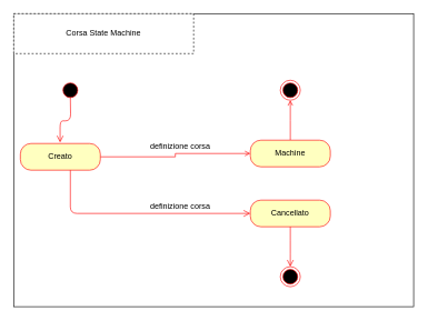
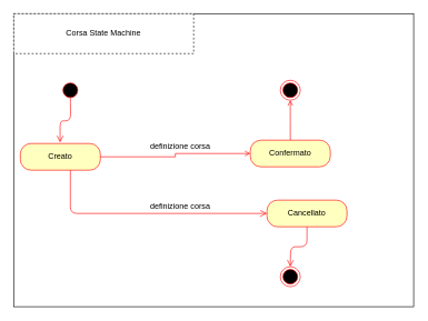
  <mxCell id="0" />
  <mxCell id="1" parent="0" />
  <mxCell id="2" value="" style="rounded=0;whiteSpace=wrap;html=1;" vertex="1" parent="1"><mxGeometry x="20" y="20" width="600" height="440" as="geometry" /></mxCell>
  <mxCell id="3" value="Corsa State Machine" style="rounded=0;whiteSpace=wrap;html=1;dashed=1;" vertex="1" parent="1"><mxGeometry x="20" y="20" width="270" height="60" as="geometry" /></mxCell>
  <mxCell id="4" value="" style="ellipse;html=1;shape=startState;fillColor=#000000;strokeColor=#ff0000;" vertex="1" parent="1"><mxGeometry x="90" y="120" width="30" height="30" as="geometry" /></mxCell>
  <mxCell id="5" value="" style="edgeStyle=orthogonalEdgeStyle;html=1;verticalAlign=bottom;endArrow=open;endSize=8;strokeColor=#ff0000;entryX=0.497;entryY=-0.039;entryDx=0;entryDy=0;entryPerimeter=0;" edge="1" parent="1" target="7"><mxGeometry relative="1" as="geometry"><mxPoint x="105.065" y="211.065" as="targetPoint" /><mxPoint x="105" y="146" as="sourcePoint" /><Array as="points" /></mxGeometry></mxCell>
  <mxCell id="6" style="edgeStyle=orthogonalEdgeStyle;rounded=0;orthogonalLoop=1;jettySize=auto;html=1;entryX=0;entryY=0.5;entryDx=0;entryDy=0;endArrow=open;endFill=0;strokeColor=#FF0000;" edge="1" parent="1" source="7" target="10"><mxGeometry relative="1" as="geometry" /></mxCell>
  <mxCell id="7" value="Creato" style="rounded=1;whiteSpace=wrap;html=1;arcSize=40;fontColor=#000000;fillColor=#ffffc0;strokeColor=#ff0000;" vertex="1" parent="1"><mxGeometry x="30" y="215" width="120" height="40" as="geometry" /></mxCell>
  <mxCell id="8" value="" style="edgeStyle=orthogonalEdgeStyle;html=1;verticalAlign=bottom;endArrow=open;endSize=8;strokeColor=#ff0000;entryX=0;entryY=0.5;entryDx=0;entryDy=0;" edge="1" source="7" parent="1" target="12"><mxGeometry relative="1" as="geometry"><mxPoint x="105" y="310" as="targetPoint" /><Array as="points"><mxPoint x="105" y="320" /></Array></mxGeometry></mxCell>
  <mxCell id="9" style="edgeStyle=orthogonalEdgeStyle;rounded=0;orthogonalLoop=1;jettySize=auto;html=1;endArrow=open;endFill=0;strokeColor=#FF0000;" edge="1" parent="1" source="10"><mxGeometry relative="1" as="geometry"><mxPoint x="435" y="150" as="targetPoint" /></mxGeometry></mxCell>
- <mxCell id="10" value="Machine" style="rounded=1;whiteSpace=wrap;html=1;arcSize=40;fontColor=#000000;fillColor=#ffffc0;strokeColor=#ff0000;" vertex="1" parent="1"><mxGeometry x="375" y="210" width="120" height="40" as="geometry" /></mxCell>
+ <mxCell id="10" value="Confermato" style="rounded=1;whiteSpace=wrap;html=1;arcSize=40;fontColor=#000000;fillColor=#ffffc0;strokeColor=#ff0000;" vertex="1" parent="1"><mxGeometry x="375" y="210" width="120" height="40" as="geometry" /></mxCell>
  <mxCell id="11" value="definizione corsa" style="text;html=1;strokeColor=none;fillColor=none;align=center;verticalAlign=middle;whiteSpace=wrap;rounded=0;" vertex="1" parent="1"><mxGeometry x="220" y="210" width="100" height="20" as="geometry" /></mxCell>
- <mxCell id="12" value="Cancellato" style="rounded=1;whiteSpace=wrap;html=1;arcSize=40;fontColor=#000000;fillColor=#ffffc0;strokeColor=#ff0000;" vertex="1" parent="1"><mxGeometry x="375" y="300" width="120" height="40" as="geometry" /></mxCell>
+ <mxCell id="12" value="Cancellato" style="rounded=1;whiteSpace=wrap;html=1;arcSize=40;fontColor=#000000;fillColor=#ffffc0;strokeColor=#ff0000;" vertex="1" parent="1"><mxGeometry x="400" y="300" width="120" height="40" as="geometry" /></mxCell>
  <mxCell id="13" value="" style="edgeStyle=orthogonalEdgeStyle;html=1;verticalAlign=bottom;endArrow=open;endSize=8;strokeColor=#ff0000;" edge="1" source="12" parent="1"><mxGeometry relative="1" as="geometry"><mxPoint x="435" y="400" as="targetPoint" /></mxGeometry></mxCell>
  <mxCell id="14" value="" style="ellipse;html=1;shape=endState;fillColor=#000000;strokeColor=#ff0000;" vertex="1" parent="1"><mxGeometry x="420" y="400" width="30" height="30" as="geometry" /></mxCell>
  <mxCell id="15" value="definizione corsa" style="text;html=1;strokeColor=none;fillColor=none;align=center;verticalAlign=middle;whiteSpace=wrap;rounded=0;" vertex="1" parent="1"><mxGeometry x="220" y="300" width="100" height="20" as="geometry" /></mxCell>
  <mxCell id="16" value="" style="ellipse;html=1;shape=endState;fillColor=#000000;strokeColor=#ff0000;" vertex="1" parent="1"><mxGeometry x="420" y="120" width="30" height="30" as="geometry" /></mxCell>
